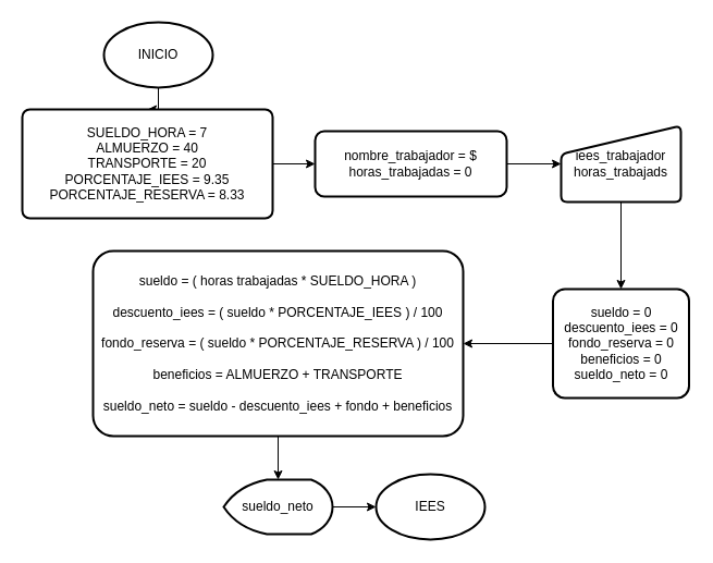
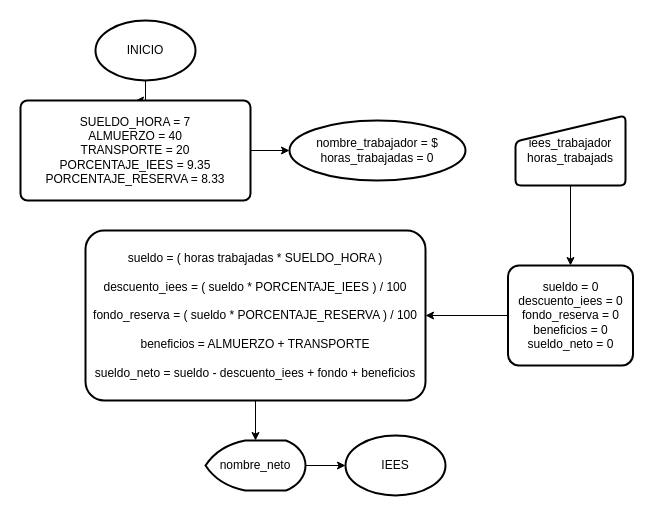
  <mxCell id="0" />
  <mxCell id="1" parent="0" />
  <mxCell id="2" style="edgeStyle=orthogonalEdgeStyle;rounded=0;orthogonalLoop=1;jettySize=auto;html=1;" edge="1" parent="1" source="3" target="5"><mxGeometry relative="1" as="geometry" /></mxCell>
  <mxCell id="3" value="INICIO" style="strokeWidth=2;html=1;shape=mxgraph.flowchart.start_1;whiteSpace=wrap;" vertex="1" parent="1"><mxGeometry x="95" y="20" width="100" height="60" as="geometry" /></mxCell>
  <mxCell id="4" value="" style="edgeStyle=orthogonalEdgeStyle;rounded=0;orthogonalLoop=1;jettySize=auto;html=1;" edge="1" parent="1" source="5" target="7"><mxGeometry relative="1" as="geometry" /></mxCell>
  <mxCell id="5" value="SUELDO_HORA = 7&lt;br&gt;ALMUERZO = 40&lt;br&gt;TRANSPORTE = 20&lt;br&gt;PORCENTAJE_IEES = 9.35&lt;br&gt;PORCENTAJE_RESERVA = 8.33" style="rounded=1;whiteSpace=wrap;html=1;absoluteArcSize=1;arcSize=14;strokeWidth=2;" vertex="1" parent="1"><mxGeometry x="20" y="100" width="230" height="100" as="geometry" /></mxCell>
- <mxCell id="6" style="edgeStyle=orthogonalEdgeStyle;rounded=0;orthogonalLoop=1;jettySize=auto;html=1;" edge="1" parent="1" source="7" target="9"><mxGeometry relative="1" as="geometry" /></mxCell>
- <mxCell id="7" value="nombre_trabajador = $&lt;br&gt;horas_trabajadas = 0" style="whiteSpace=wrap;html=1;rounded=1;strokeWidth=2;arcSize=14;" vertex="1" parent="1"><mxGeometry x="289" y="120" width="176" height="60" as="geometry" /></mxCell>
+ <mxCell id="7" value="nombre_trabajador = $&lt;br&gt;horas_trabajadas = 0" style="ellipse;whiteSpace=wrap;html=1;strokeWidth=2;arcSize=14;" vertex="1" parent="1"><mxGeometry x="289" y="120" width="176" height="60" as="geometry" /></mxCell>
  <mxCell id="8" value="" style="edgeStyle=orthogonalEdgeStyle;rounded=0;orthogonalLoop=1;jettySize=auto;html=1;" edge="1" parent="1" source="9" target="11"><mxGeometry relative="1" as="geometry" /></mxCell>
  <mxCell id="9" value="iees_trabajador&lt;br&gt;horas_trabajads" style="html=1;strokeWidth=2;shape=manualInput;whiteSpace=wrap;rounded=1;size=26;arcSize=11;" vertex="1" parent="1"><mxGeometry x="515" y="115" width="110" height="70" as="geometry" /></mxCell>
  <mxCell id="10" value="" style="edgeStyle=orthogonalEdgeStyle;rounded=0;orthogonalLoop=1;jettySize=auto;html=1;" edge="1" parent="1" source="11" target="13"><mxGeometry relative="1" as="geometry" /></mxCell>
  <mxCell id="11" value="sueldo = 0&lt;br&gt;descuento_iees = 0&lt;br&gt;fondo_reserva = 0&lt;br&gt;beneficios = 0&lt;br&gt;sueldo_neto = 0" style="whiteSpace=wrap;html=1;rounded=1;strokeWidth=2;arcSize=11;" vertex="1" parent="1"><mxGeometry x="507.5" y="265" width="125" height="100" as="geometry" /></mxCell>
  <mxCell id="12" style="edgeStyle=orthogonalEdgeStyle;rounded=0;orthogonalLoop=1;jettySize=auto;html=1;" edge="1" parent="1" source="13" target="15"><mxGeometry relative="1" as="geometry" /></mxCell>
  <mxCell id="13" value="sueldo = ( horas trabajadas * SUELDO_HORA )&lt;br&gt;&lt;br&gt;descuento_iees = ( sueldo * PORCENTAJE_IEES ) / 100&lt;br&gt;&lt;br&gt;fondo_reserva = ( sueldo * PORCENTAJE_RESERVA ) / 100&lt;br&gt;&lt;br&gt;beneficios = ALMUERZO + TRANSPORTE&lt;br&gt;&lt;br&gt;sueldo_neto = sueldo - descuento_iees + fondo + beneficios" style="whiteSpace=wrap;html=1;rounded=1;strokeWidth=2;arcSize=11;" vertex="1" parent="1"><mxGeometry x="85" y="230" width="340" height="170" as="geometry" /></mxCell>
  <mxCell id="14" style="edgeStyle=orthogonalEdgeStyle;rounded=0;orthogonalLoop=1;jettySize=auto;html=1;" edge="1" parent="1" source="15" target="16"><mxGeometry relative="1" as="geometry" /></mxCell>
- <mxCell id="15" value="sueldo_neto" style="strokeWidth=2;html=1;shape=mxgraph.flowchart.display;whiteSpace=wrap;" vertex="1" parent="1"><mxGeometry x="205" y="440" width="100" height="50" as="geometry" /></mxCell>
+ <mxCell id="15" value="nombre_neto" style="strokeWidth=2;html=1;shape=mxgraph.flowchart.display;whiteSpace=wrap;" vertex="1" parent="1"><mxGeometry x="205" y="440" width="100" height="50" as="geometry" /></mxCell>
  <mxCell id="16" value="IEES" style="strokeWidth=2;html=1;shape=mxgraph.flowchart.start_1;whiteSpace=wrap;" vertex="1" parent="1"><mxGeometry x="345" y="435" width="100" height="60" as="geometry" /></mxCell>
